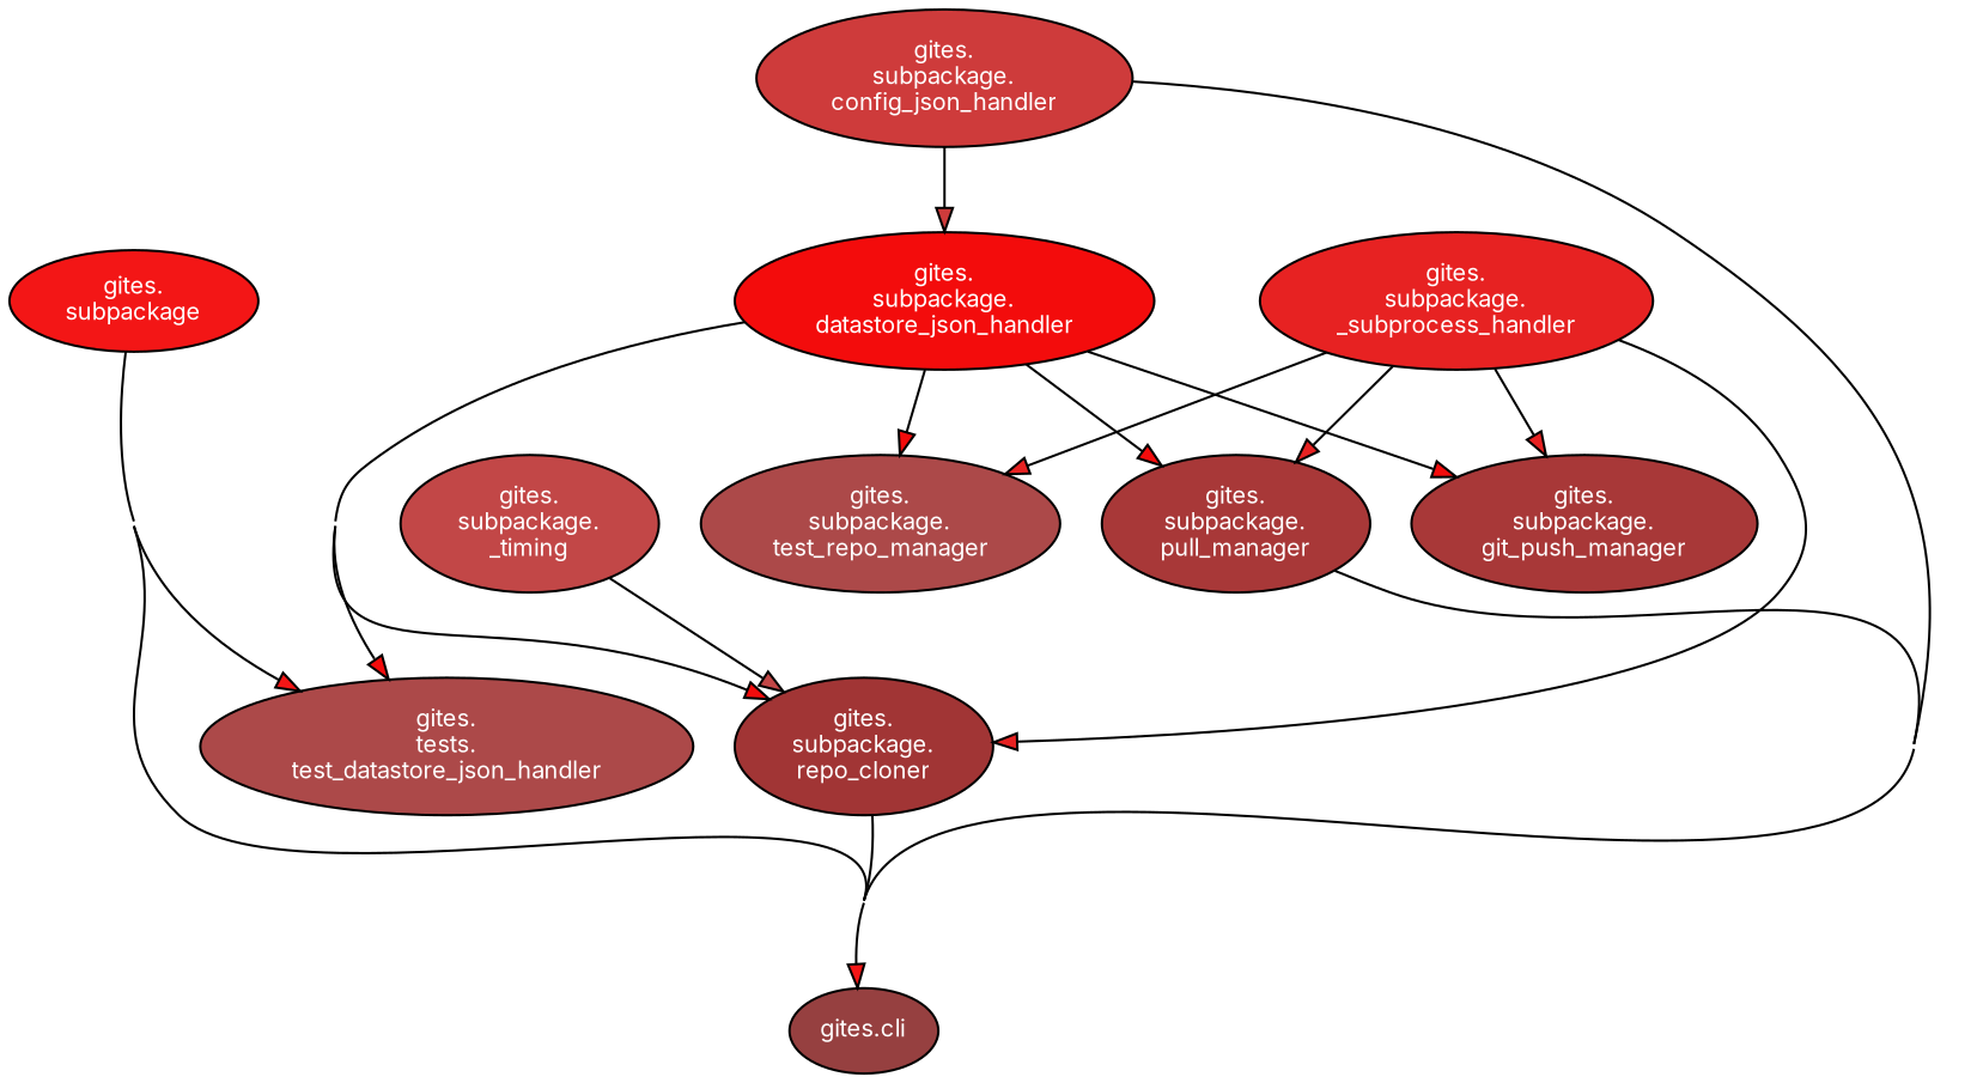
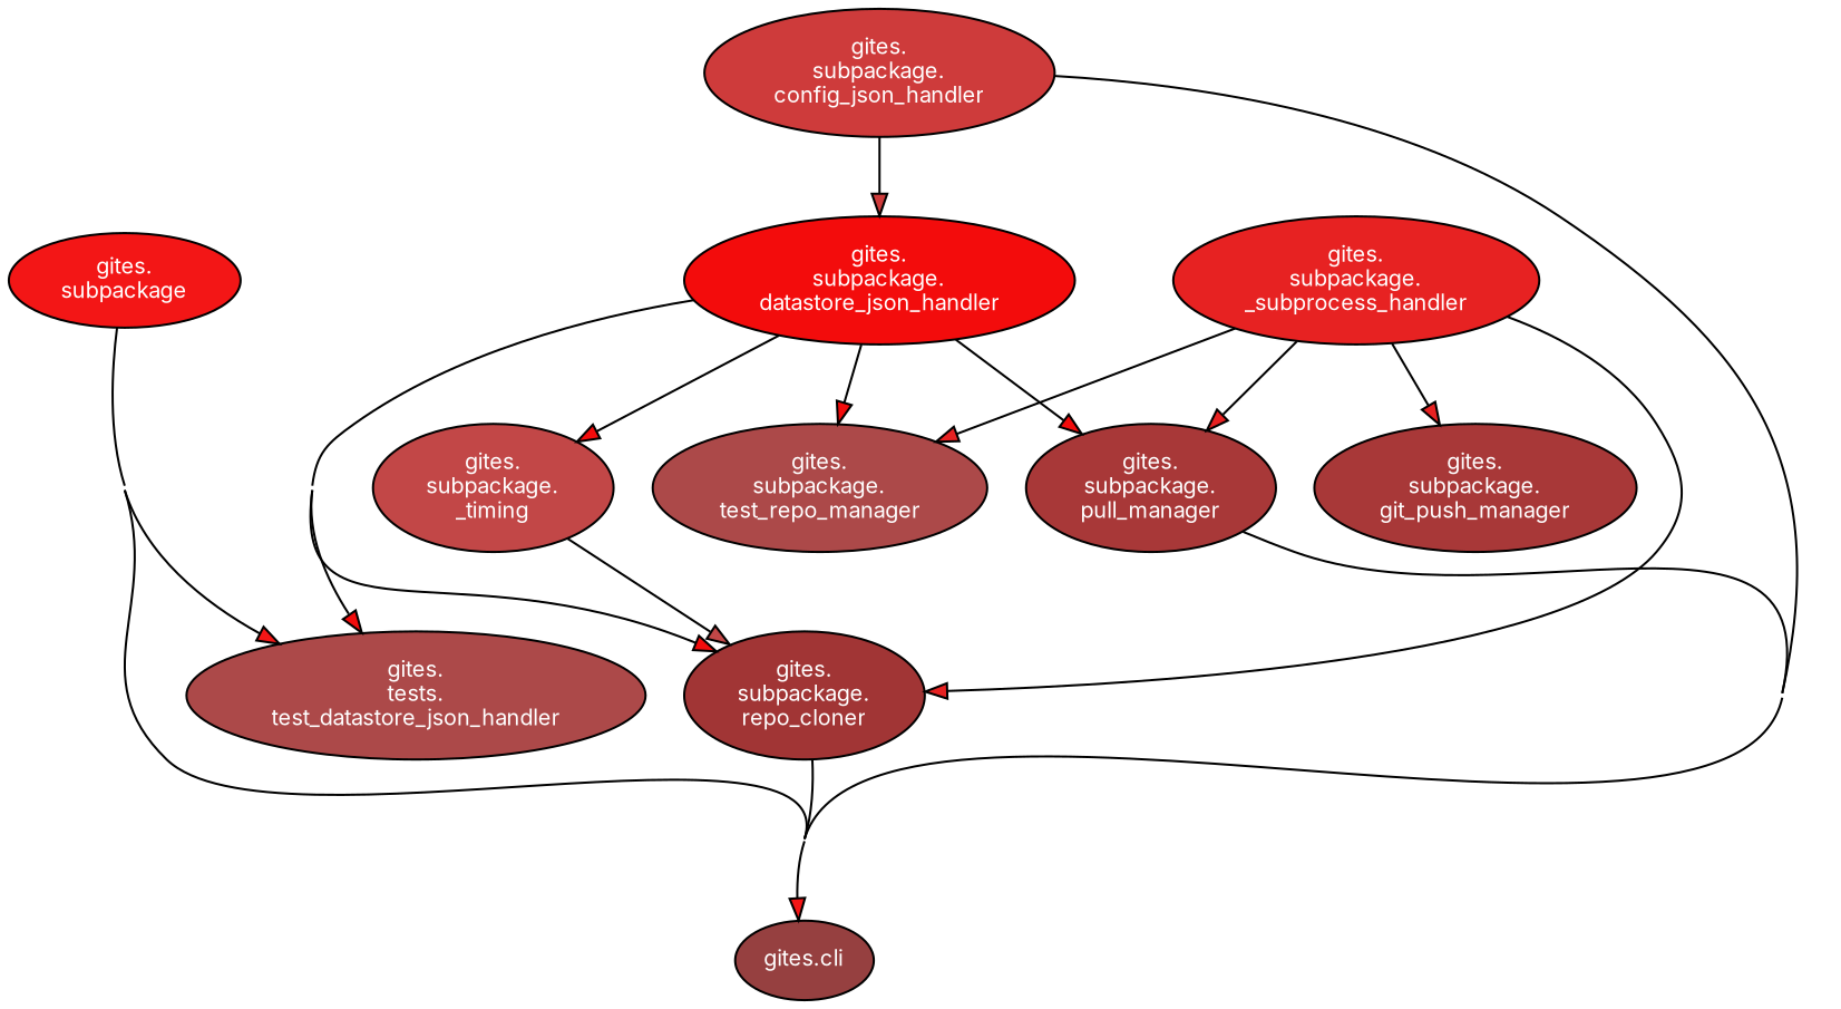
  digraph {
    concentrate=true
    fontname=Inter
    rankdir=TB
    node [fillcolor="#ac4949" fontcolor="#ffffff" fontname=Inter fontsize=10 style=filled]
    edge [fillcolor="#f30c0c" fontname=Inter weight=2]
    n1 [fillcolor="#964040" label="gites.cli"]
    n2 [fillcolor="#f31616" label="gites\.\nsubpackage"]
    n3 [label="gites\.\ntests\.\ntest_datastore_json_handler"]
    n4 [fillcolor="#e72222" label="gites\.\nsubpackage\.\n_subprocess_handler"]
    n5 [label="gites\.\nsubpackage\.\ntest_repo_manager"]
    n6 [fillcolor="#a83838" label="gites\.\nsubpackage\.\ngit_push_manager"]
    n7 [fillcolor="#a83838" label="gites\.\nsubpackage\.\npull_manager"]
    n8 [fillcolor="#a13535" label="gites\.\nsubpackage\.\nrepo_cloner"]
    n9 [fillcolor="#c24747" label="gites\.\nsubpackage\.\n_timing"]
    n10 [fillcolor="#ce3b3b" label="gites\.\nsubpackage\.\nconfig_json_handler"]
    n11 [fillcolor="#f30c0c" label="gites\.\nsubpackage\.\ndatastore_json_handler"]
    n2 -> n1 [fillcolor="#f31616" weight=""]
    n2 -> n3 [fillcolor="#f31616" minlen=2 weight=""]
    n4 -> n5 [fillcolor="#e72222"]
    n4 -> n6 [fillcolor="#e72222"]
    n4 -> n7 [fillcolor="#e72222"]
    n4 -> n8 [fillcolor="#e72222"]
    n7 -> n1 [fillcolor="#a83838" minlen=2 weight=""]
    n8 -> n1 [fillcolor="#a13535" minlen=2 weight=""]
    n9 -> n8 [fillcolor="#c24747"]
    n10 -> n1 [fillcolor="#ce3b3b" minlen=2 weight=""]
    n10 -> n11 [fillcolor="#ce3b3b"]
    n11 -> n3 [minlen=2 weight=""]
    n11 -> n5
-   n11 -> n6
+   n11 -> n9
    n11 -> n7
    n11 -> n8
  }
